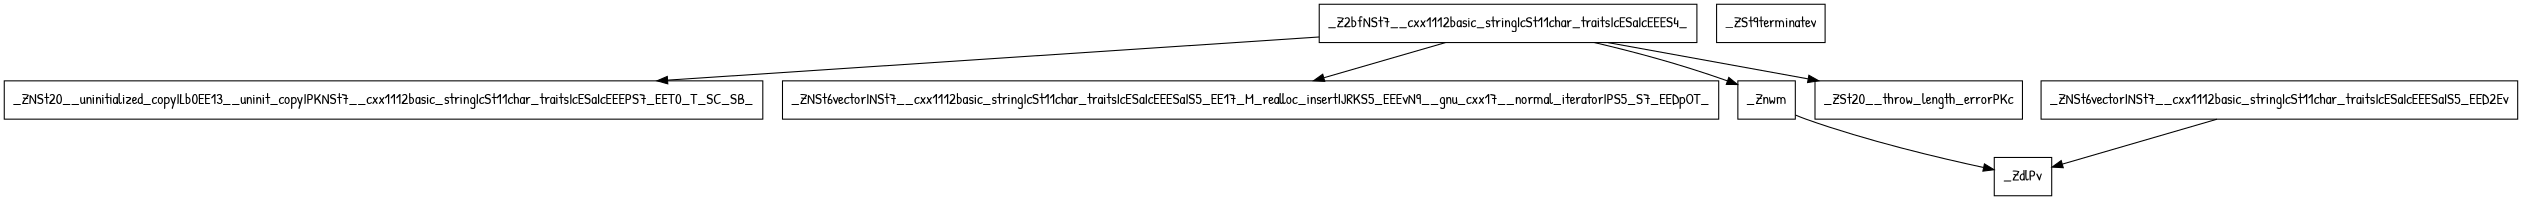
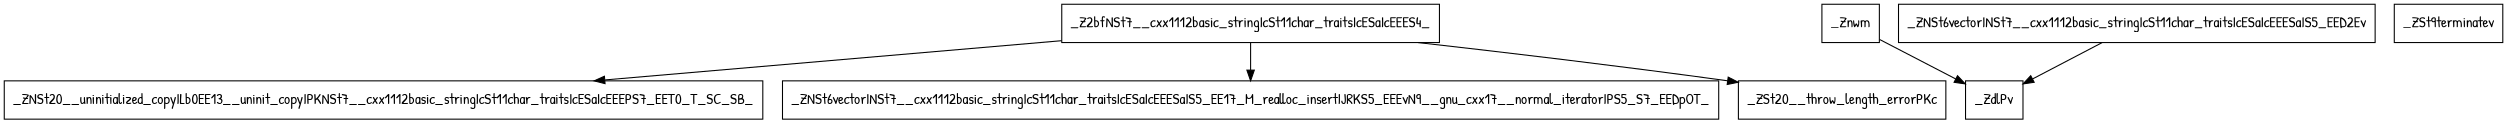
  digraph {
    fontname="Patrick Hand"
    node [fontname="Patrick Hand" shape=box]
    edge [fontname="Patrick Hand"]
    n1 [label=_Z2bfNSt7__cxx1112basic_stringIcSt11char_traitsIcESaIcEEES4_]
    n2 [label=_ZNSt20__uninitialized_copyILb0EE13__uninit_copyIPKNSt7__cxx1112basic_stringIcSt11char_traitsIcESaIcEEEPS7_EET0_T_SC_SB_]
    n3 [label=_ZNSt6vectorINSt7__cxx1112basic_stringIcSt11char_traitsIcESaIcEEESaIS5_EE17_M_realloc_insertIJRKS5_EEEvN9__gnu_cxx17__normal_iteratorIPS5_S7_EEDpOT_]
    n4 [label=_Znwm]
    n5 [label=_ZSt20__throw_length_errorPKc]
    n6 [label=_ZdlPv]
    n7 [label=_ZNSt6vectorINSt7__cxx1112basic_stringIcSt11char_traitsIcESaIcEEESaIS5_EED2Ev]
    n8 [label=_ZSt9terminatev]
    n1 -> n2
    n1 -> n3
-   n1 -> n4
    n1 -> n5
    n4 -> n6
    n7 -> n6
  }
